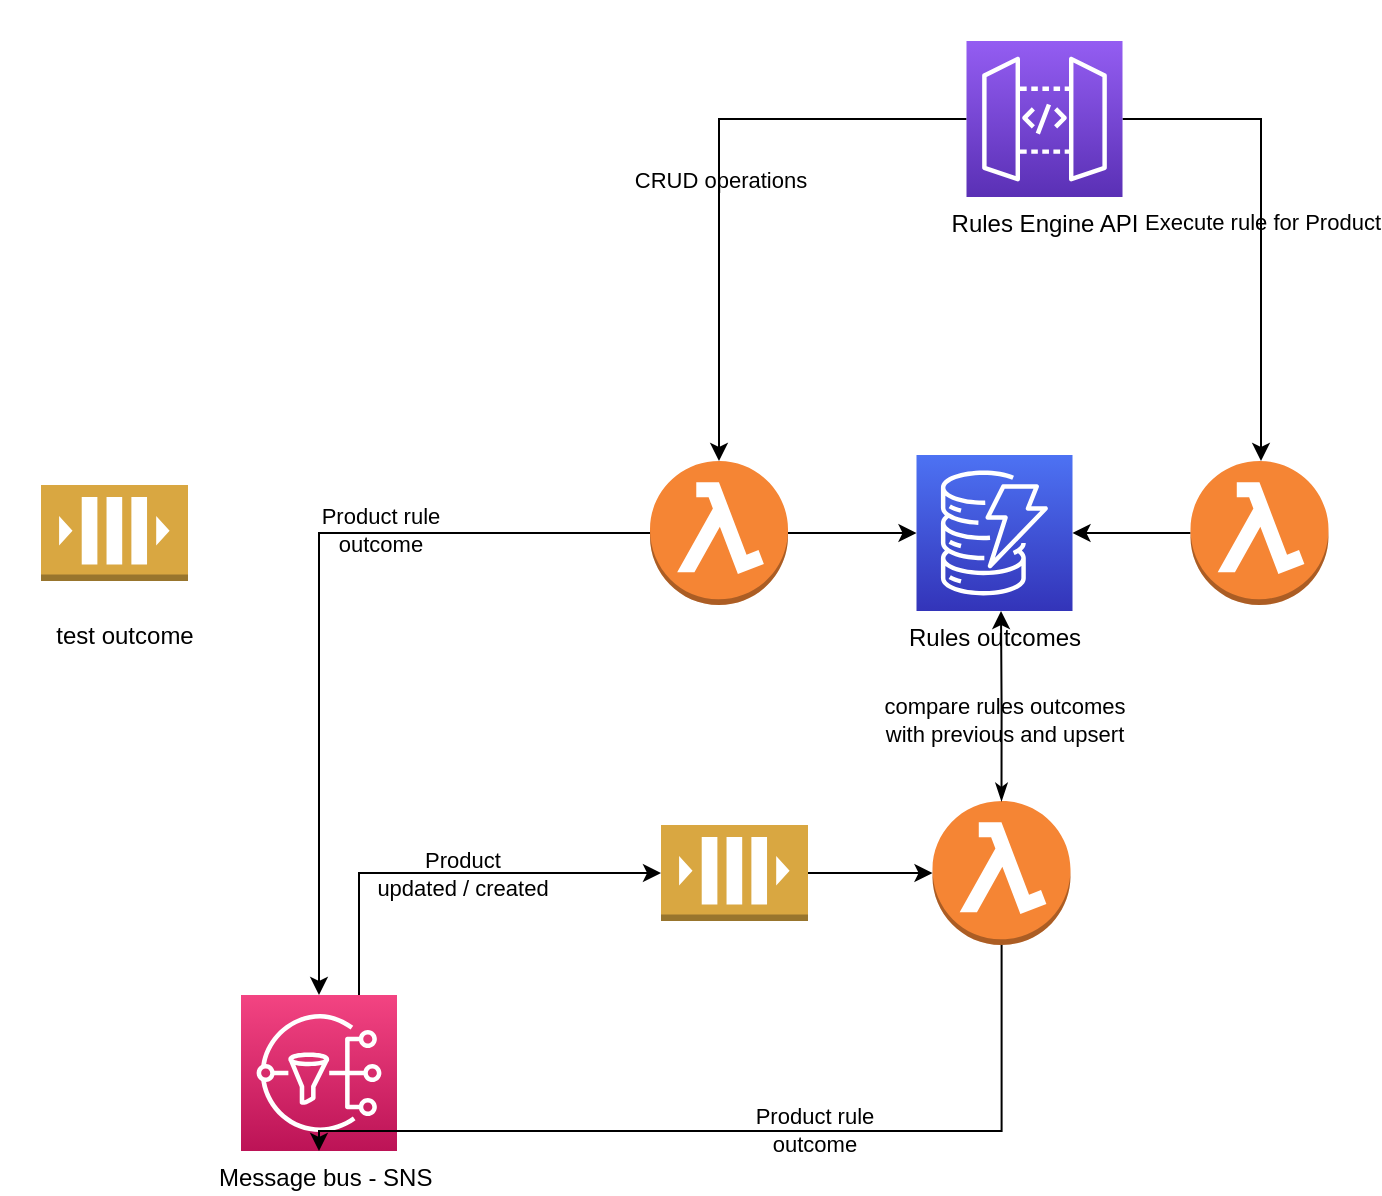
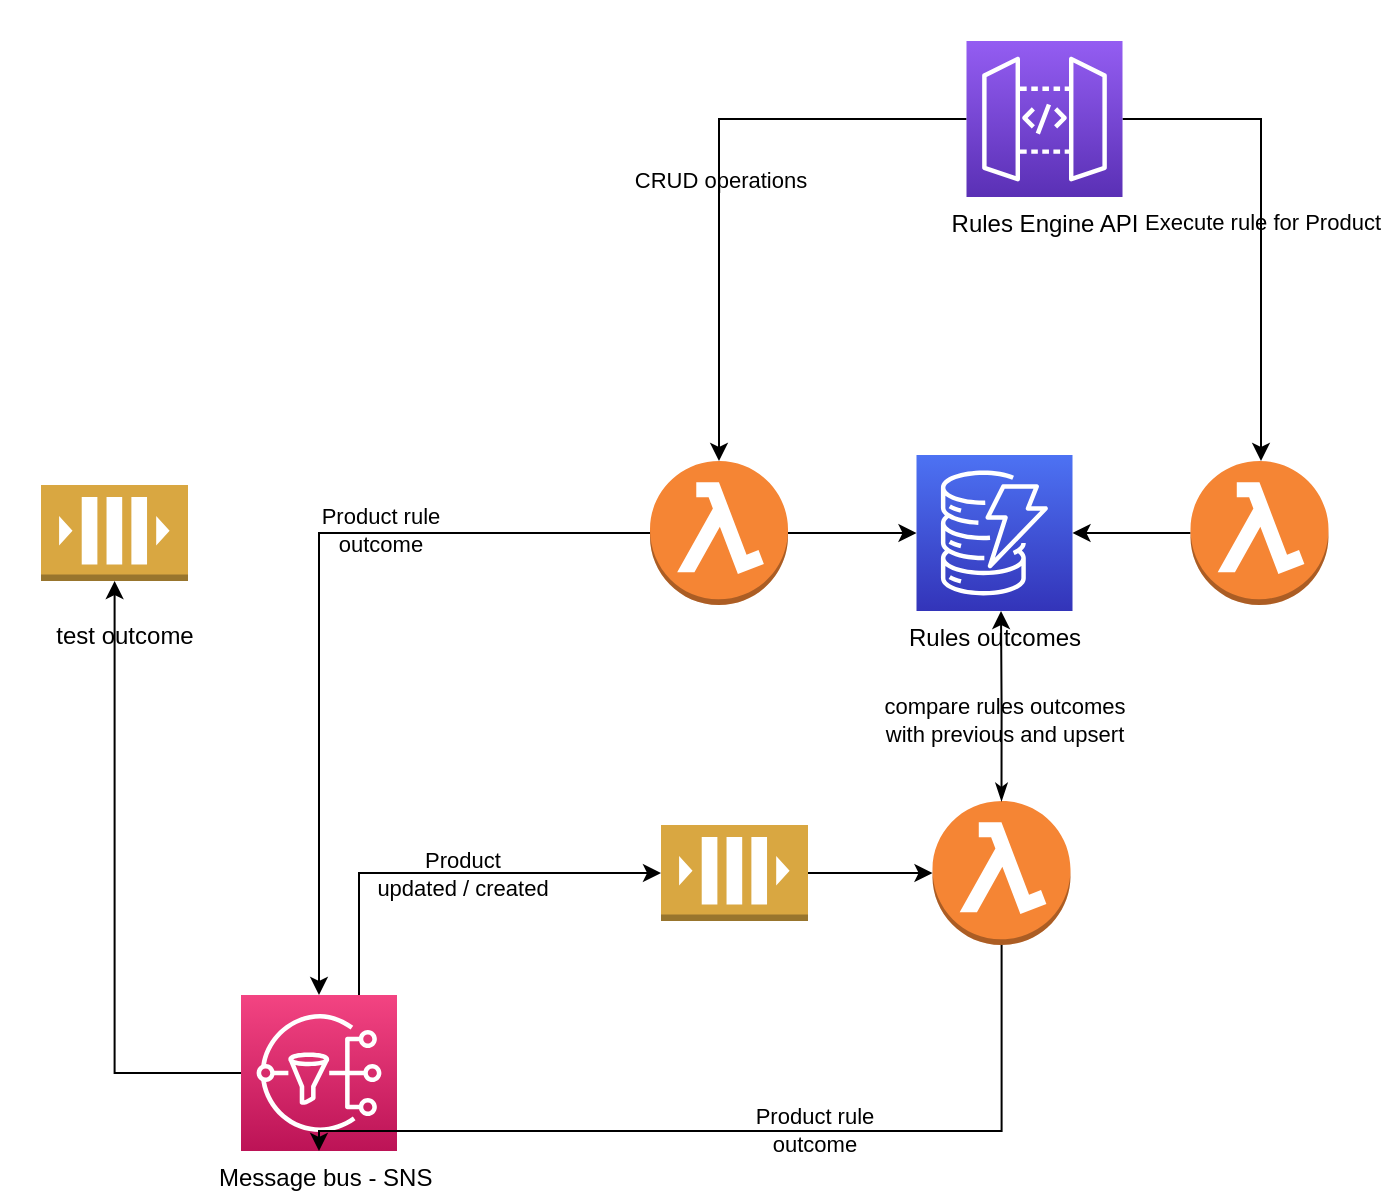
  <mxCell id="0" />
  <mxCell id="1" parent="0" />
  <mxCell id="2" style="edgeStyle=orthogonalEdgeStyle;rounded=0;orthogonalLoop=1;jettySize=auto;html=1;startArrow=none;startFill=0;strokeColor=#000000;" parent="1" source="6" target="16" edge="1"><mxGeometry relative="1" as="geometry"><mxPoint x="407.75" y="187" as="sourcePoint" /><Array as="points"><mxPoint x="359" y="59" /></Array></mxGeometry></mxCell>
  <mxCell id="3" value="CRUD operations" style="edgeLabel;html=1;align=center;verticalAlign=middle;resizable=0;points=[];fontColor=#000000;labelBackgroundColor=none;" parent="2" vertex="1" connectable="0"><mxGeometry relative="1" as="geometry"><mxPoint y="7" as="offset" /></mxGeometry></mxCell>
  <mxCell id="4" style="edgeStyle=orthogonalEdgeStyle;rounded=0;orthogonalLoop=1;jettySize=auto;html=1;endArrow=classic;endFill=1;startArrow=none;startFill=0;strokeColor=#000000;" parent="1" source="6" target="17" edge="1"><mxGeometry relative="1" as="geometry"><Array as="points"><mxPoint x="630" y="59" /></Array></mxGeometry></mxCell>
  <mxCell id="5" value="Execute rule for Product" style="edgeLabel;html=1;align=center;verticalAlign=middle;resizable=0;points=[];labelBackgroundColor=none;fontColor=#000000;" parent="4" vertex="1" connectable="0"><mxGeometry x="-0.314" relative="1" as="geometry"><mxPoint y="39" as="offset" /></mxGeometry></mxCell>
  <mxCell id="6" value="&lt;font color=&quot;#000000&quot;&gt;Rules Engine API&lt;/font&gt;" style="points=[[0,0,0],[0.25,0,0],[0.5,0,0],[0.75,0,0],[1,0,0],[0,1,0],[0.25,1,0],[0.5,1,0],[0.75,1,0],[1,1,0],[0,0.25,0],[0,0.5,0],[0,0.75,0],[1,0.25,0],[1,0.5,0],[1,0.75,0]];outlineConnect=0;fontColor=#232F3E;gradientColor=#945DF2;gradientDirection=north;fillColor=#5A30B5;strokeColor=#ffffff;dashed=0;verticalLabelPosition=bottom;verticalAlign=top;align=center;html=1;fontSize=12;fontStyle=0;aspect=fixed;shape=mxgraph.aws4.resourceIcon;resIcon=mxgraph.aws4.api_gateway;" parent="1" vertex="1"><mxGeometry x="482.75" y="20" width="78" height="78" as="geometry" /></mxCell>
  <mxCell id="7" value="&lt;font color=&quot;#000000&quot;&gt;Rules outcomes&lt;/font&gt;" style="points=[[0,0,0],[0.25,0,0],[0.5,0,0],[0.75,0,0],[1,0,0],[0,1,0],[0.25,1,0],[0.5,1,0],[0.75,1,0],[1,1,0],[0,0.25,0],[0,0.5,0],[0,0.75,0],[1,0.25,0],[1,0.5,0],[1,0.75,0]];outlineConnect=0;fontColor=#232F3E;gradientColor=#4D72F3;gradientDirection=north;fillColor=#3334B9;strokeColor=#ffffff;dashed=0;verticalLabelPosition=bottom;verticalAlign=top;align=center;html=1;fontSize=12;fontStyle=0;aspect=fixed;shape=mxgraph.aws4.resourceIcon;resIcon=mxgraph.aws4.dynamodb;" parent="1" vertex="1"><mxGeometry x="457.75" y="227" width="78" height="78" as="geometry" /></mxCell>
  <mxCell id="8" style="edgeStyle=orthogonalEdgeStyle;rounded=0;orthogonalLoop=1;jettySize=auto;html=1;entryX=0;entryY=0.5;entryDx=0;entryDy=0;entryPerimeter=0;startArrow=none;startFill=0;endArrow=classic;endFill=1;strokeColor=#000000;" parent="1" source="11" target="22" edge="1"><mxGeometry relative="1" as="geometry"><Array as="points"><mxPoint x="179" y="436" /></Array></mxGeometry></mxCell>
  <mxCell id="9" value="Product&lt;br&gt;updated / created" style="edgeLabel;html=1;align=center;verticalAlign=middle;resizable=0;points=[];labelBackgroundColor=none;fontColor=#000000;" parent="8" vertex="1" connectable="0"><mxGeometry x="0.253" y="-1" relative="1" as="geometry"><mxPoint x="-21" y="-1" as="offset" /></mxGeometry></mxCell>
+ <mxCell id="10" style="edgeStyle=orthogonalEdgeStyle;rounded=0;orthogonalLoop=1;jettySize=auto;html=1;startArrow=none;startFill=0;strokeColor=#000000;" parent="1" source="11" target="25" edge="1"><mxGeometry relative="1" as="geometry"><mxPoint x="50" y="305" as="targetPoint" /></mxGeometry></mxCell>
  <mxCell id="11" value="&lt;font color=&quot;#000000&quot;&gt;&amp;nbsp; Message bus - SNS&lt;/font&gt;" style="points=[[0,0,0],[0.25,0,0],[0.5,0,0],[0.75,0,0],[1,0,0],[0,1,0],[0.25,1,0],[0.5,1,0],[0.75,1,0],[1,1,0],[0,0.25,0],[0,0.5,0],[0,0.75,0],[1,0.25,0],[1,0.5,0],[1,0.75,0]];outlineConnect=0;fontColor=#232F3E;gradientColor=#F34482;gradientDirection=north;fillColor=#BC1356;strokeColor=#ffffff;dashed=0;verticalLabelPosition=bottom;verticalAlign=top;align=center;html=1;fontSize=12;fontStyle=0;aspect=fixed;shape=mxgraph.aws4.resourceIcon;resIcon=mxgraph.aws4.sns;" parent="1" vertex="1"><mxGeometry x="120" y="497" width="78" height="78" as="geometry" /></mxCell>
  <mxCell id="12" style="edgeStyle=orthogonalEdgeStyle;rounded=0;orthogonalLoop=1;jettySize=auto;html=1;strokeColor=#000000;" parent="1" source="17" target="7" edge="1"><mxGeometry relative="1" as="geometry" /></mxCell>
  <mxCell id="13" style="edgeStyle=orthogonalEdgeStyle;rounded=0;orthogonalLoop=1;jettySize=auto;html=1;entryX=0;entryY=0.5;entryDx=0;entryDy=0;entryPerimeter=0;strokeColor=#000000;" parent="1" source="16" target="7" edge="1"><mxGeometry relative="1" as="geometry" /></mxCell>
  <mxCell id="14" style="edgeStyle=orthogonalEdgeStyle;rounded=0;orthogonalLoop=1;jettySize=auto;html=1;startArrow=none;startFill=0;strokeColor=#000000;" parent="1" source="16" target="11" edge="1"><mxGeometry relative="1" as="geometry" /></mxCell>
  <mxCell id="15" value="Product rule&lt;br&gt;outcome" style="edgeLabel;html=1;align=center;verticalAlign=middle;resizable=0;points=[];labelBackgroundColor=none;fontColor=#000000;" parent="14" vertex="1" connectable="0"><mxGeometry x="-0.319" relative="1" as="geometry"><mxPoint y="-2" as="offset" /></mxGeometry></mxCell>
  <mxCell id="16" value="" style="outlineConnect=0;dashed=0;verticalLabelPosition=bottom;verticalAlign=top;align=center;html=1;shape=mxgraph.aws3.lambda_function;fillColor=#F58534;gradientColor=none;" parent="1" vertex="1"><mxGeometry x="324.5" y="230" width="69" height="72" as="geometry" /></mxCell>
  <mxCell id="17" value="" style="outlineConnect=0;dashed=0;verticalLabelPosition=bottom;verticalAlign=top;align=center;html=1;shape=mxgraph.aws3.lambda_function;fillColor=#F58534;gradientColor=none;" parent="1" vertex="1"><mxGeometry x="594.75" y="230" width="69" height="72" as="geometry" /></mxCell>
  <mxCell id="18" style="edgeStyle=orthogonalEdgeStyle;rounded=0;orthogonalLoop=1;jettySize=auto;html=1;entryX=0.5;entryY=1;entryDx=0;entryDy=0;entryPerimeter=0;startArrow=none;startFill=0;endArrow=classic;endFill=1;strokeColor=#000000;" parent="1" source="20" target="11" edge="1"><mxGeometry relative="1" as="geometry"><Array as="points"><mxPoint x="500" y="565" /><mxPoint x="159" y="565" /></Array></mxGeometry></mxCell>
  <mxCell id="19" value="Product rule&lt;br&gt;outcome" style="edgeLabel;html=1;align=center;verticalAlign=middle;resizable=0;points=[];labelBackgroundColor=none;fontColor=#000000;" parent="18" vertex="1" connectable="0"><mxGeometry x="-0.16" y="2" relative="1" as="geometry"><mxPoint y="-3" as="offset" /></mxGeometry></mxCell>
  <mxCell id="20" value="" style="outlineConnect=0;dashed=0;verticalLabelPosition=bottom;verticalAlign=top;align=center;html=1;shape=mxgraph.aws3.lambda_function;fillColor=#F58534;gradientColor=none;" parent="1" vertex="1"><mxGeometry x="465.75" y="400" width="69" height="72" as="geometry" /></mxCell>
  <mxCell id="21" style="edgeStyle=orthogonalEdgeStyle;rounded=0;orthogonalLoop=1;jettySize=auto;html=1;entryX=0;entryY=0.5;entryDx=0;entryDy=0;entryPerimeter=0;startArrow=none;startFill=0;endArrow=classic;endFill=1;strokeColor=#000000;" parent="1" source="22" target="20" edge="1"><mxGeometry relative="1" as="geometry" /></mxCell>
  <mxCell id="22" value="" style="outlineConnect=0;dashed=0;verticalLabelPosition=bottom;verticalAlign=top;align=center;html=1;shape=mxgraph.aws3.queue;fillColor=#D9A741;gradientColor=none;" parent="1" vertex="1"><mxGeometry x="330" y="412" width="73.5" height="48" as="geometry" /></mxCell>
  <mxCell id="23" style="edgeStyle=orthogonalEdgeStyle;rounded=0;orthogonalLoop=1;jettySize=auto;html=1;endArrow=classic;endFill=1;exitX=0.5;exitY=0;exitDx=0;exitDy=0;exitPerimeter=0;startArrow=classicThin;startFill=1;strokeColor=#000000;" parent="1" source="20" edge="1"><mxGeometry relative="1" as="geometry"><mxPoint x="674.25" y="305" as="sourcePoint" /><mxPoint x="500" y="305" as="targetPoint" /></mxGeometry></mxCell>
  <mxCell id="24" value="compare rules outcomes&lt;br&gt;with previous and upsert" style="edgeLabel;html=1;align=center;verticalAlign=middle;resizable=0;points=[];labelBackgroundColor=none;fontColor=#000000;" parent="23" vertex="1" connectable="0"><mxGeometry x="-0.129" y="-1" relative="1" as="geometry"><mxPoint as="offset" /></mxGeometry></mxCell>
  <mxCell id="25" value="&lt;font color=&quot;#000000&quot;&gt;&lt;br&gt;&amp;nbsp; &amp;nbsp;test outcome&lt;/font&gt;" style="outlineConnect=0;dashed=0;verticalLabelPosition=bottom;verticalAlign=top;align=center;html=1;shape=mxgraph.aws3.queue;fillColor=#D9A741;gradientColor=none;" parent="1" vertex="1"><mxGeometry x="20" y="242" width="73.5" height="48" as="geometry" /></mxCell>
